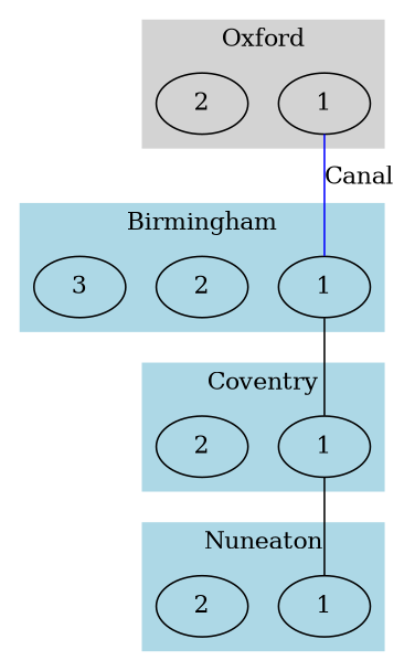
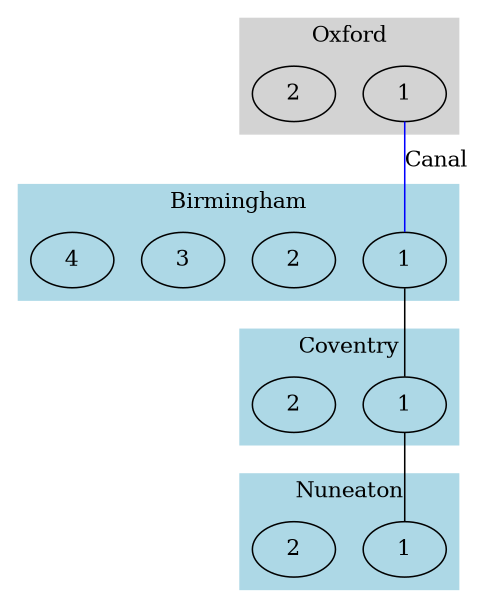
  graph {
    n1 [label=1]
    n2 [label=2]
    n3 [label=3]
+   n4 [label=4]
    n5 [label=1]
    n6 [label=2]
    n7 [label=1]
    n8 [label=2]
    n9 [label=1]
    n10 [label=2]
    subgraph cluster_1 {
      color=lightblue
      label=Birmingham
      style=filled
      n1
      n2
      n3
+     n4
    }
    subgraph cluster_2 {
      color=lightgrey
      label=Oxford
      style=filled
      n5
      n6
    }
    subgraph cluster_3 {
      color=lightblue
      label=Coventry
      style=filled
      n7
      n8
    }
    subgraph cluster_4 {
      color=lightblue
      label=Nuneaton
      style=filled
      n9
      n10
    }
    n1 -- n7
    n5 -- n1 [color=blue label=Canal]
    n7 -- n9
  }
